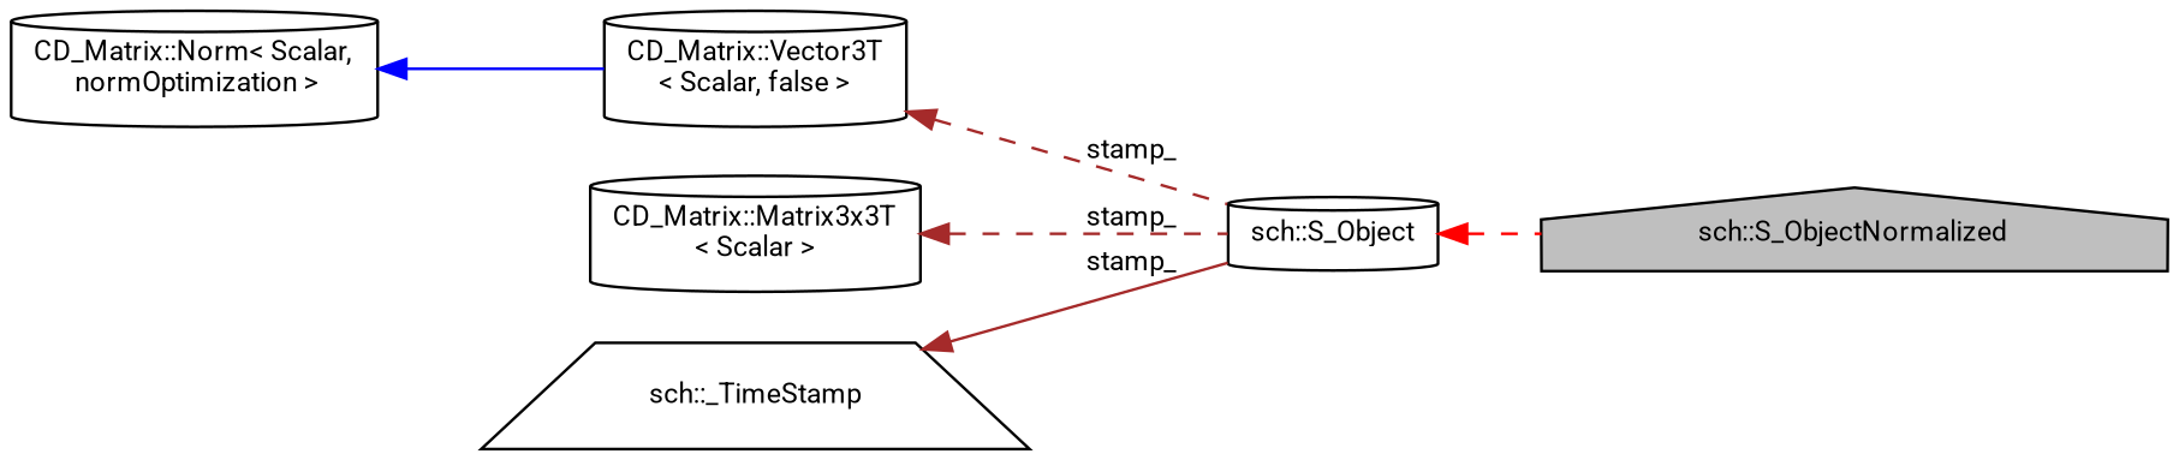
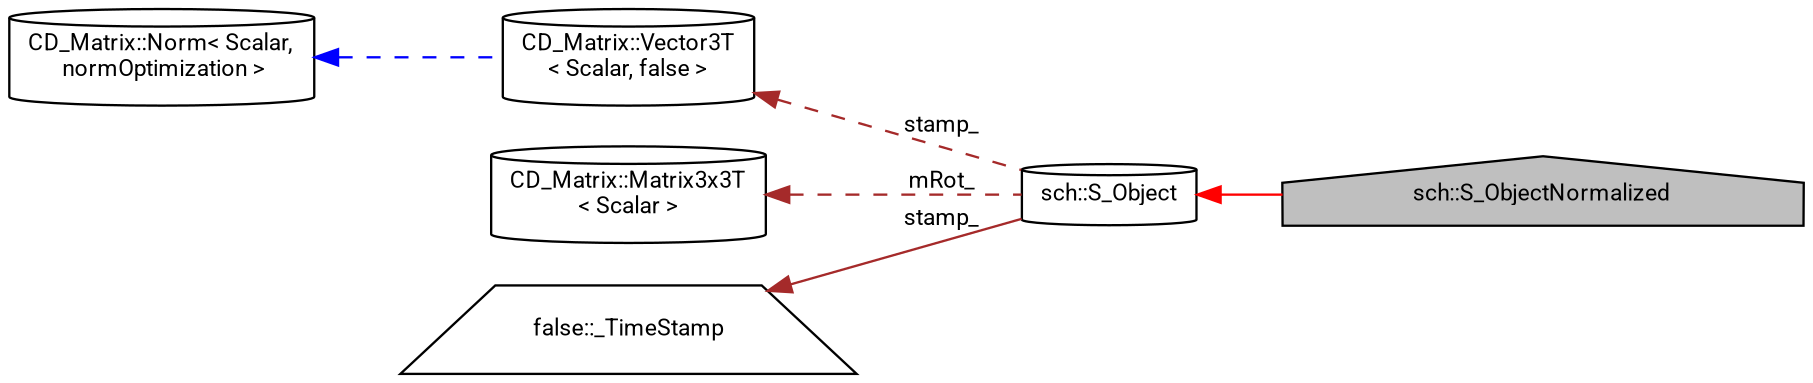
  digraph {
    fontname=Roboto
    rankdir=LR
    node [color=black fillcolor=white fontname=Roboto fontsize=10 shape=cylinder style=filled]
    edge [color=brown dir=back fontname=Roboto fontsize=10 labelfontname=Helvetica labelfontsize=10 style=solid]
    n1 [fillcolor=grey75 fontcolor=black height=0.2 label="sch::S_ObjectNormalized" shape=house width=0.4]
    n2 [height=0.2 label="sch::S_Object" width=0.4]
    n3 [height=0.2 label="CD_Matrix::Vector3T\l\< Scalar, false \>" width=0.4]
    n4 [height=0.2 label="CD_Matrix::Norm\< Scalar,\l normOptimization \>" width=0.4]
    n5 [height=0.2 label="CD_Matrix::Matrix3x3T\l\< Scalar \>" width=0.4]
-   n6 [height=0.2 label="sch::_TimeStamp" shape=trapezium width=0.4]
-   n2 -> n1 [color=red style=dashed]
+   n6 [height=0.2 label="false::_TimeStamp" shape=trapezium width=0.4]
+   n2 -> n1 [color=red]
    n3 -> n2 [label=" stamp_" style=dashed]
-   n4 -> n3 [color=blue]
-   n5 -> n2 [label=" stamp_" style=dashed]
+   n4 -> n3 [color=blue style=dashed]
+   n5 -> n2 [label=" mRot_" style=dashed]
    n6 -> n2 [label=" stamp_"]
  }
